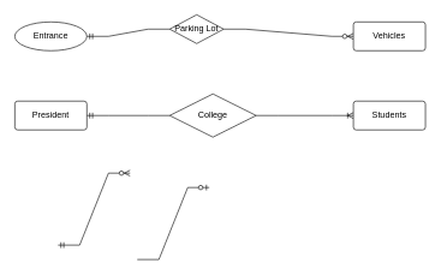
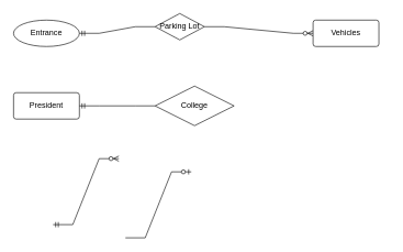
  <mxCell id="0" />
  <mxCell id="1" parent="0" />
  <mxCell id="2" value="" style="edgeStyle=entityRelationEdgeStyle;fontSize=12;html=1;endArrow=ERzeroToMany;startArrow=ERmandOne;rounded=0;" edge="1" parent="1"><mxGeometry width="100" height="100" relative="1" as="geometry"><mxPoint x="80" y="340" as="sourcePoint" /><mxPoint x="180" y="240" as="targetPoint" /></mxGeometry></mxCell>
  <mxCell id="3" value="Parking Lot" style="shape=rhombus;perimeter=rhombusPerimeter;whiteSpace=wrap;html=1;align=center;" vertex="1" parent="1"><mxGeometry x="235" y="20" width="75" height="40" as="geometry" /></mxCell>
  <mxCell id="4" value="Entrance" style="ellipse;arcSize=10;whiteSpace=wrap;html=1;align=center;" vertex="1" parent="1"><mxGeometry x="20" y="30" width="100" height="40" as="geometry" /></mxCell>
- <mxCell id="5" value="" style="edgeStyle=entityRelationEdgeStyle;fontSize=12;html=1;endArrow=ERoneToMany;rounded=0;entryX=0;entryY=0.5;entryDx=0;entryDy=0;exitX=1;exitY=0.5;exitDx=0;exitDy=0;" edge="1" parent="1" source="10" target="13"><mxGeometry width="100" height="100" relative="1" as="geometry"><mxPoint x="-70" y="400" as="sourcePoint" /><mxPoint x="30" y="300" as="targetPoint" /></mxGeometry></mxCell>
  <mxCell id="6" value="" style="edgeStyle=entityRelationEdgeStyle;fontSize=12;html=1;endArrow=ERmandOne;rounded=0;exitX=0;exitY=0.5;exitDx=0;exitDy=0;entryX=1;entryY=0.5;entryDx=0;entryDy=0;" edge="1" parent="1" source="3" target="4"><mxGeometry width="100" height="100" relative="1" as="geometry"><mxPoint x="200" y="110" as="sourcePoint" /><mxPoint x="60" y="130" as="targetPoint" /></mxGeometry></mxCell>
  <mxCell id="7" value="" style="edgeStyle=entityRelationEdgeStyle;fontSize=12;html=1;endArrow=ERzeroToOne;endFill=1;rounded=0;" edge="1" parent="1"><mxGeometry width="100" height="100" relative="1" as="geometry"><mxPoint x="190" y="360" as="sourcePoint" /><mxPoint x="290" y="260" as="targetPoint" /></mxGeometry></mxCell>
  <mxCell id="8" value="" style="edgeStyle=entityRelationEdgeStyle;fontSize=12;html=1;endArrow=ERzeroToMany;endFill=1;rounded=0;entryX=0;entryY=0.5;entryDx=0;entryDy=0;exitX=1;exitY=0.5;exitDx=0;exitDy=0;" edge="1" parent="1" source="3" target="9"><mxGeometry width="100" height="100" relative="1" as="geometry"><mxPoint x="420" y="100" as="sourcePoint" /><mxPoint x="450" as="targetPoint" y="-50" /></mxGeometry></mxCell>
- <mxCell id="9" value="Vehicles" style="rounded=1;arcSize=10;whiteSpace=wrap;html=1;align=center;" vertex="1" parent="1"><mxGeometry x="490" y="30" width="100" height="40" as="geometry" /></mxCell>
+ <mxCell id="9" value="Vehicles" style="rounded=1;arcSize=10;whiteSpace=wrap;html=1;align=center;" vertex="1" parent="1"><mxGeometry x="475" y="30" width="100" height="40" as="geometry" /></mxCell>
  <mxCell id="10" value="College" style="shape=rhombus;perimeter=rhombusPerimeter;whiteSpace=wrap;html=1;align=center;" vertex="1" parent="1"><mxGeometry x="235" y="130" width="120" height="60" as="geometry" /></mxCell>
  <mxCell id="11" value="President" style="rounded=1;arcSize=10;whiteSpace=wrap;html=1;align=center;" vertex="1" parent="1"><mxGeometry x="20" y="140" width="100" height="40" as="geometry" /></mxCell>
  <mxCell id="12" value="" style="edgeStyle=entityRelationEdgeStyle;fontSize=12;html=1;endArrow=ERmandOne;rounded=0;entryX=1;entryY=0.5;entryDx=0;entryDy=0;exitX=0;exitY=0.5;exitDx=0;exitDy=0;" edge="1" parent="1" source="10" target="11"><mxGeometry width="100" height="100" relative="1" as="geometry"><mxPoint x="210" y="100" as="sourcePoint" /><mxPoint x="130" y="120" as="targetPoint" /><Array as="points"><mxPoint x="120" y="160" /></Array></mxGeometry></mxCell>
- <mxCell id="13" value="Students" style="rounded=1;arcSize=10;whiteSpace=wrap;html=1;align=center;" vertex="1" parent="1"><mxGeometry x="490" y="140" width="100" height="40" as="geometry" /></mxCell>
